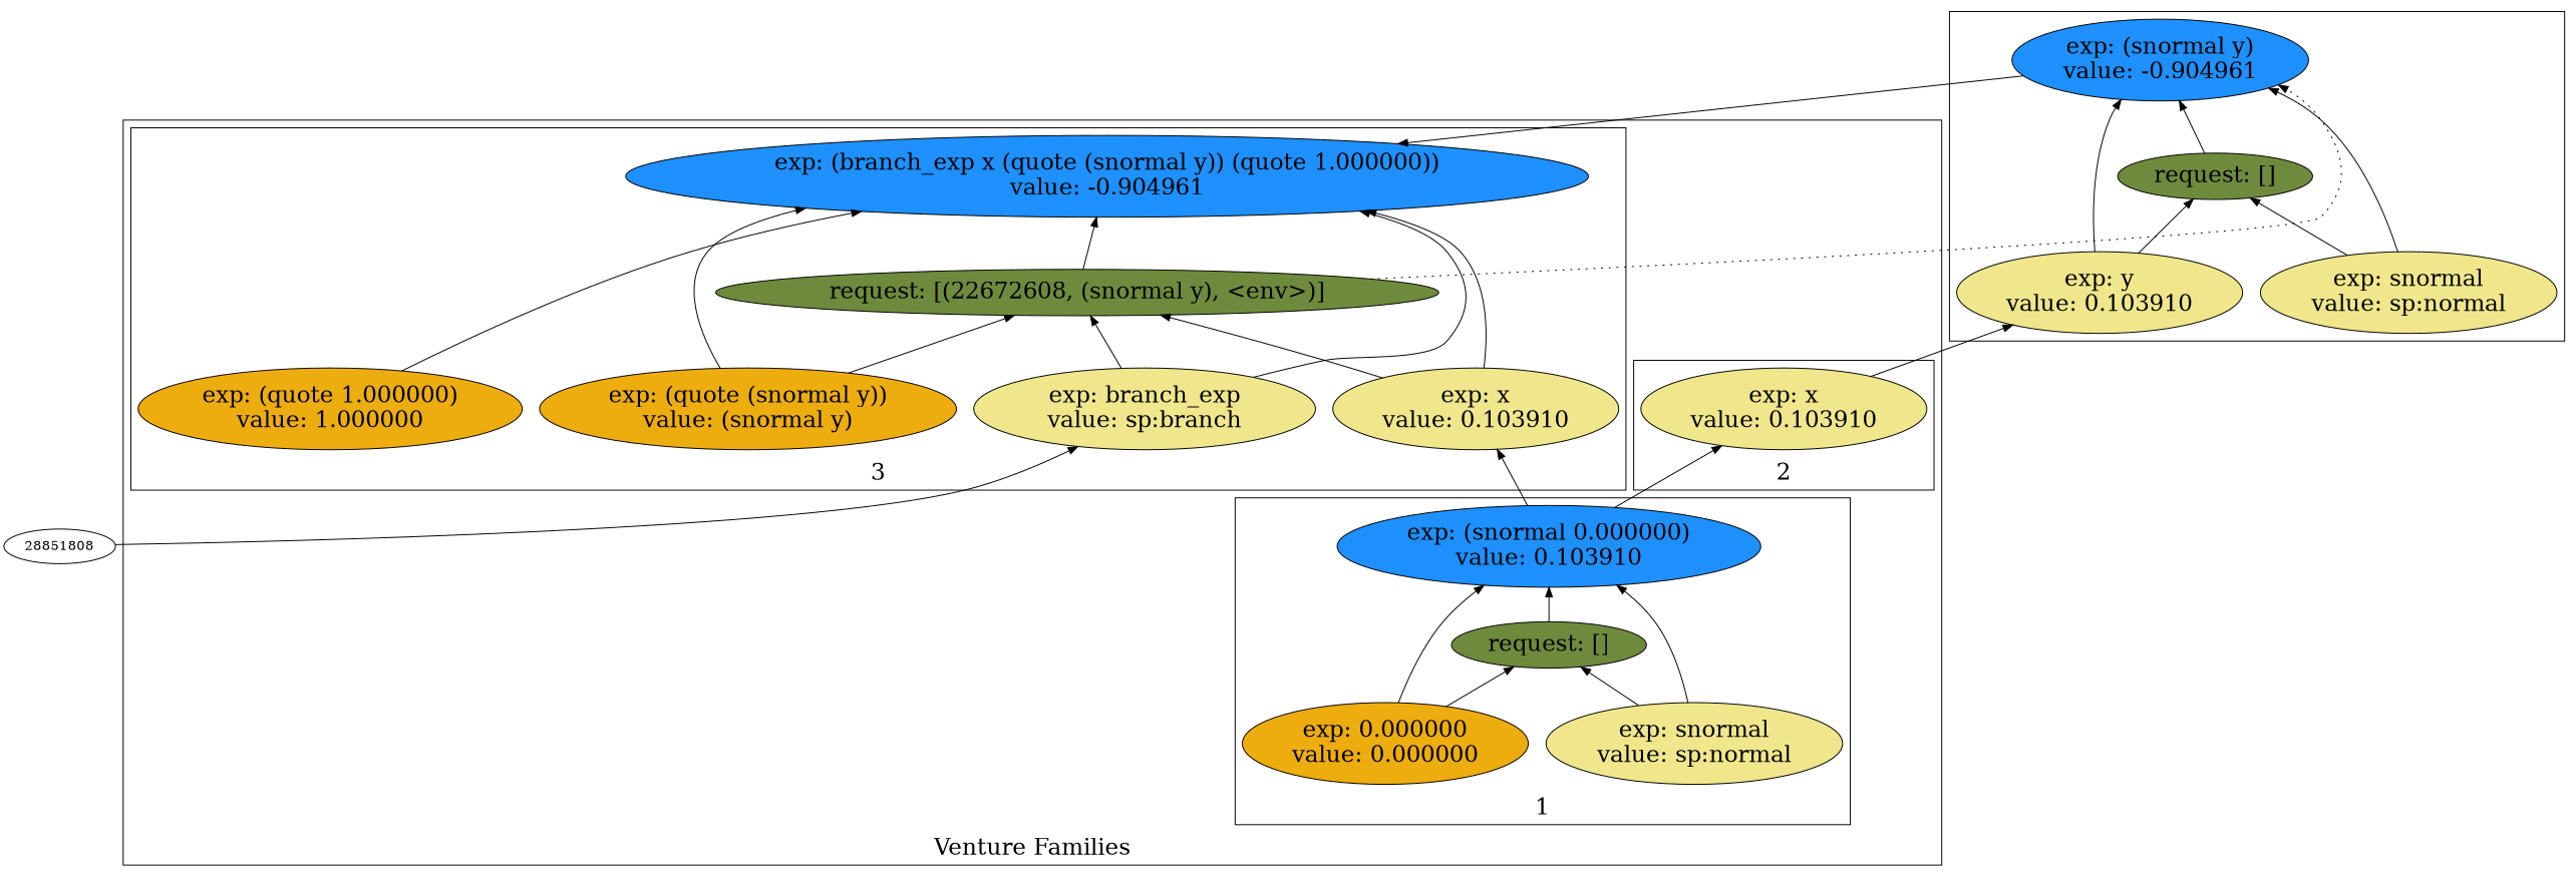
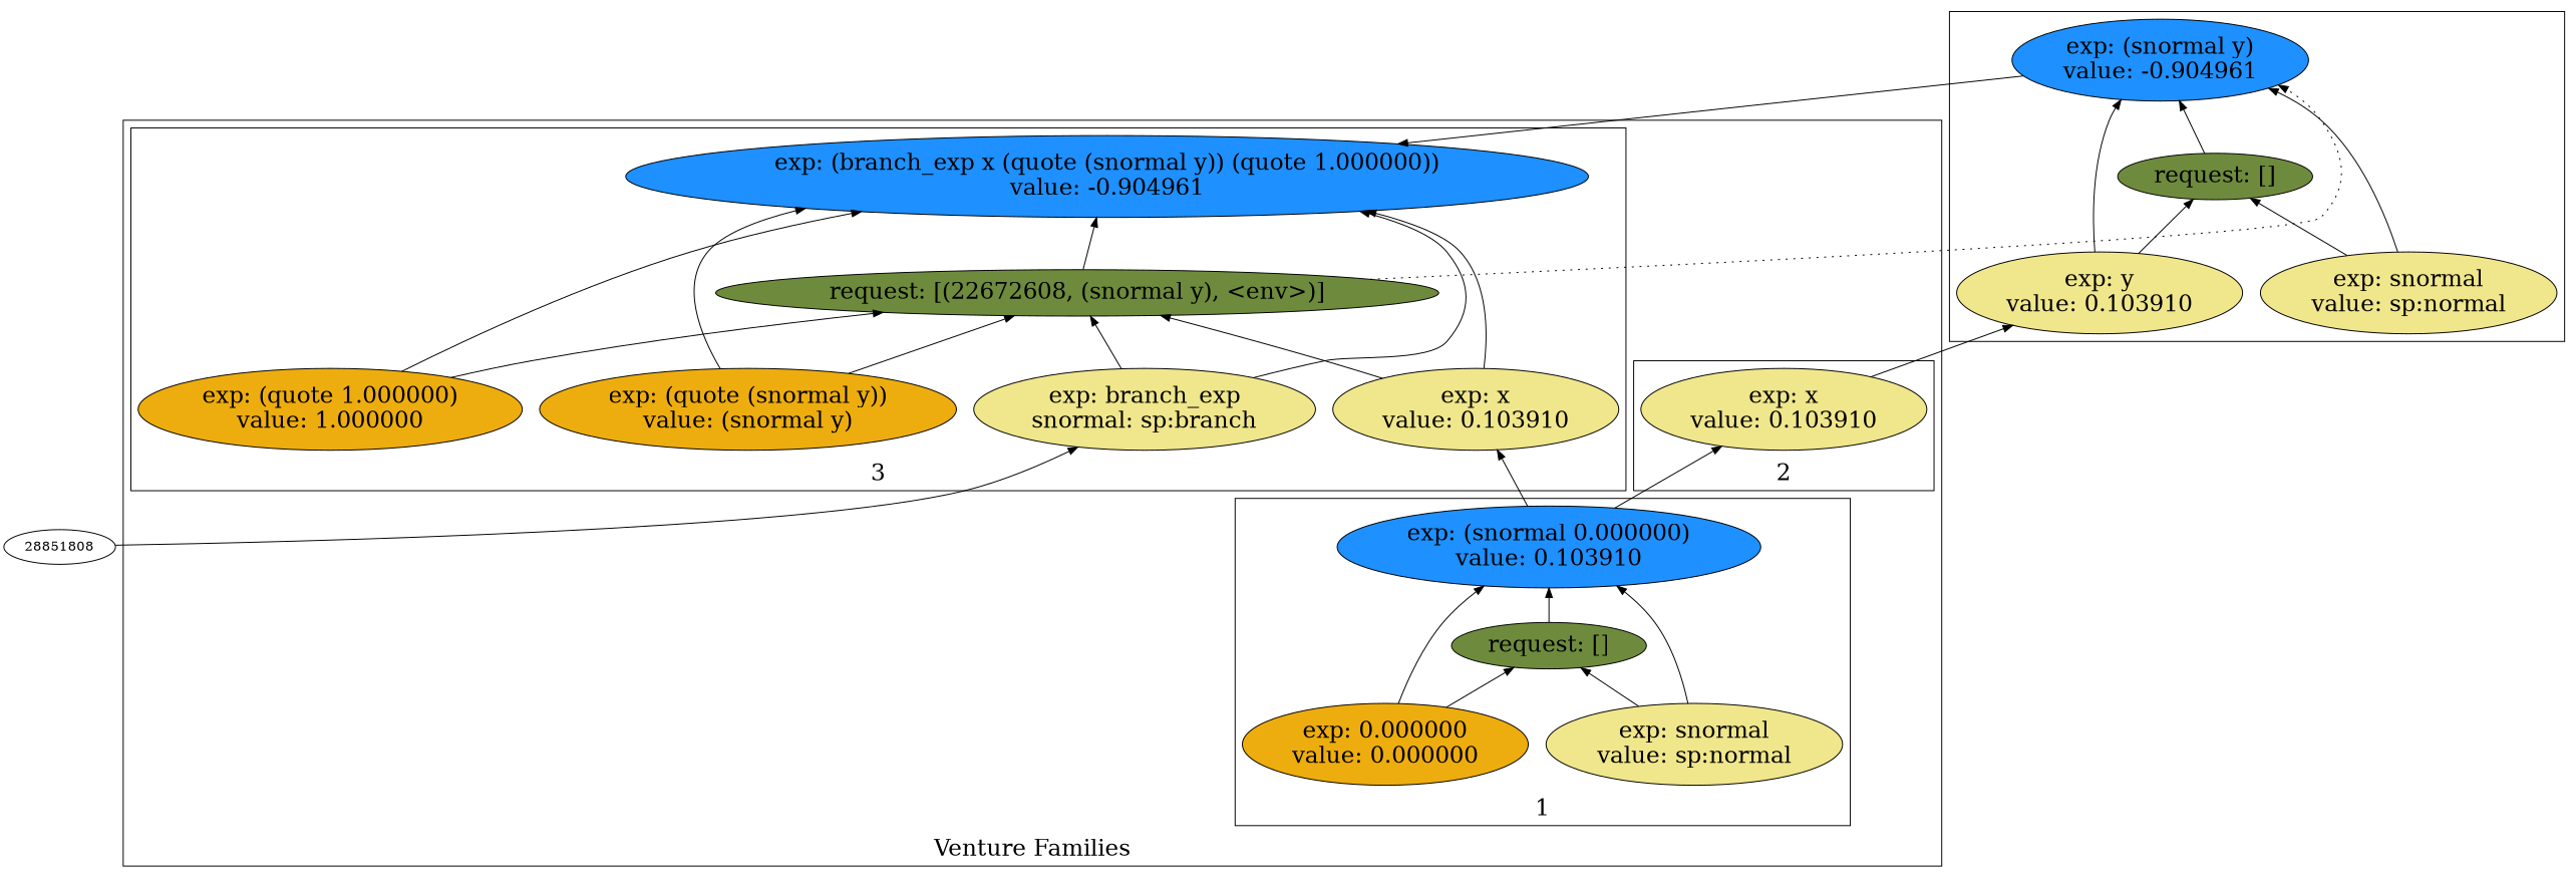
  digraph {
    fontsize=24
    rankdir=BT
    node [fillcolor=khaki fontsize=24 shape=ellipse style=filled]
    edge [arrowhead=normal color=black constraint=true style=solid]
    n1 [fillcolor=dodgerblue label="exp: (snormal 0.000000)\nvalue: 0.103910"]
    n2 [fillcolor=darkolivegreen4 label="request: []"]
    n3 [label="exp: snormal\nvalue: sp:normal"]
    n4 [fillcolor=darkgoldenrod2 label="exp: 0.000000\nvalue: 0.000000"]
    n5 [fillcolor=dodgerblue label="exp: (branch_exp x (quote (snormal y)) (quote 1.000000))\nvalue: -0.904961"]
    n6 [fillcolor=darkolivegreen4 label="request: [(22672608, (snormal y), <env>)]"]
-   n7 [label="exp: branch_exp\nvalue: sp:branch"]
+   n7 [label="exp: branch_exp\nsnormal: sp:branch"]
    n8 [label="exp: x\nvalue: 0.103910"]
    n9 [fillcolor=darkgoldenrod2 label="exp: (quote (snormal y))\nvalue: (snormal y)"]
    n10 [fillcolor=darkgoldenrod2 label="exp: (quote 1.000000)\nvalue: 1.000000"]
    n11 [label="exp: x\nvalue: 0.103910"]
    n12 [fillcolor=dodgerblue label="exp: (snormal y)\nvalue: -0.904961"]
    n13 [fillcolor=darkolivegreen4 label="request: []"]
    n14 [label="exp: snormal\nvalue: sp:normal"]
    n15 [label="exp: y\nvalue: 0.103910"]
    n16 [label=28851808 fillcolor="" fontsize="" shape="" style=""]
    subgraph cluster_1 {
      label="Venture Families"
      subgraph cluster_2 {
        label=1
        n1
        n2
        n3
        n4
      }
      subgraph cluster_3 {
        label=3
        n5
        n6
        n7
        n8
        n9
        n10
      }
      subgraph cluster_4 {
        label=2
        n11
      }
    }
    subgraph cluster_5 {
      n12
      n13
      n14
      n15
    }
    n1 -> n8
    n1 -> n11
    n2 -> n1
    n3 -> n1
    n3 -> n2
    n4 -> n1
    n4 -> n2
    n6 -> n5
    n6 -> n12 [constraint=false style=dotted]
    n7 -> n5
    n7 -> n6
    n8 -> n5
    n8 -> n6
    n9 -> n5
    n9 -> n6
    n10 -> n5
+   n10 -> n6
    n11 -> n15
    n12 -> n5
    n13 -> n12
    n14 -> n12
    n14 -> n13
    n15 -> n12
    n15 -> n13
    n16 -> n7
  }
